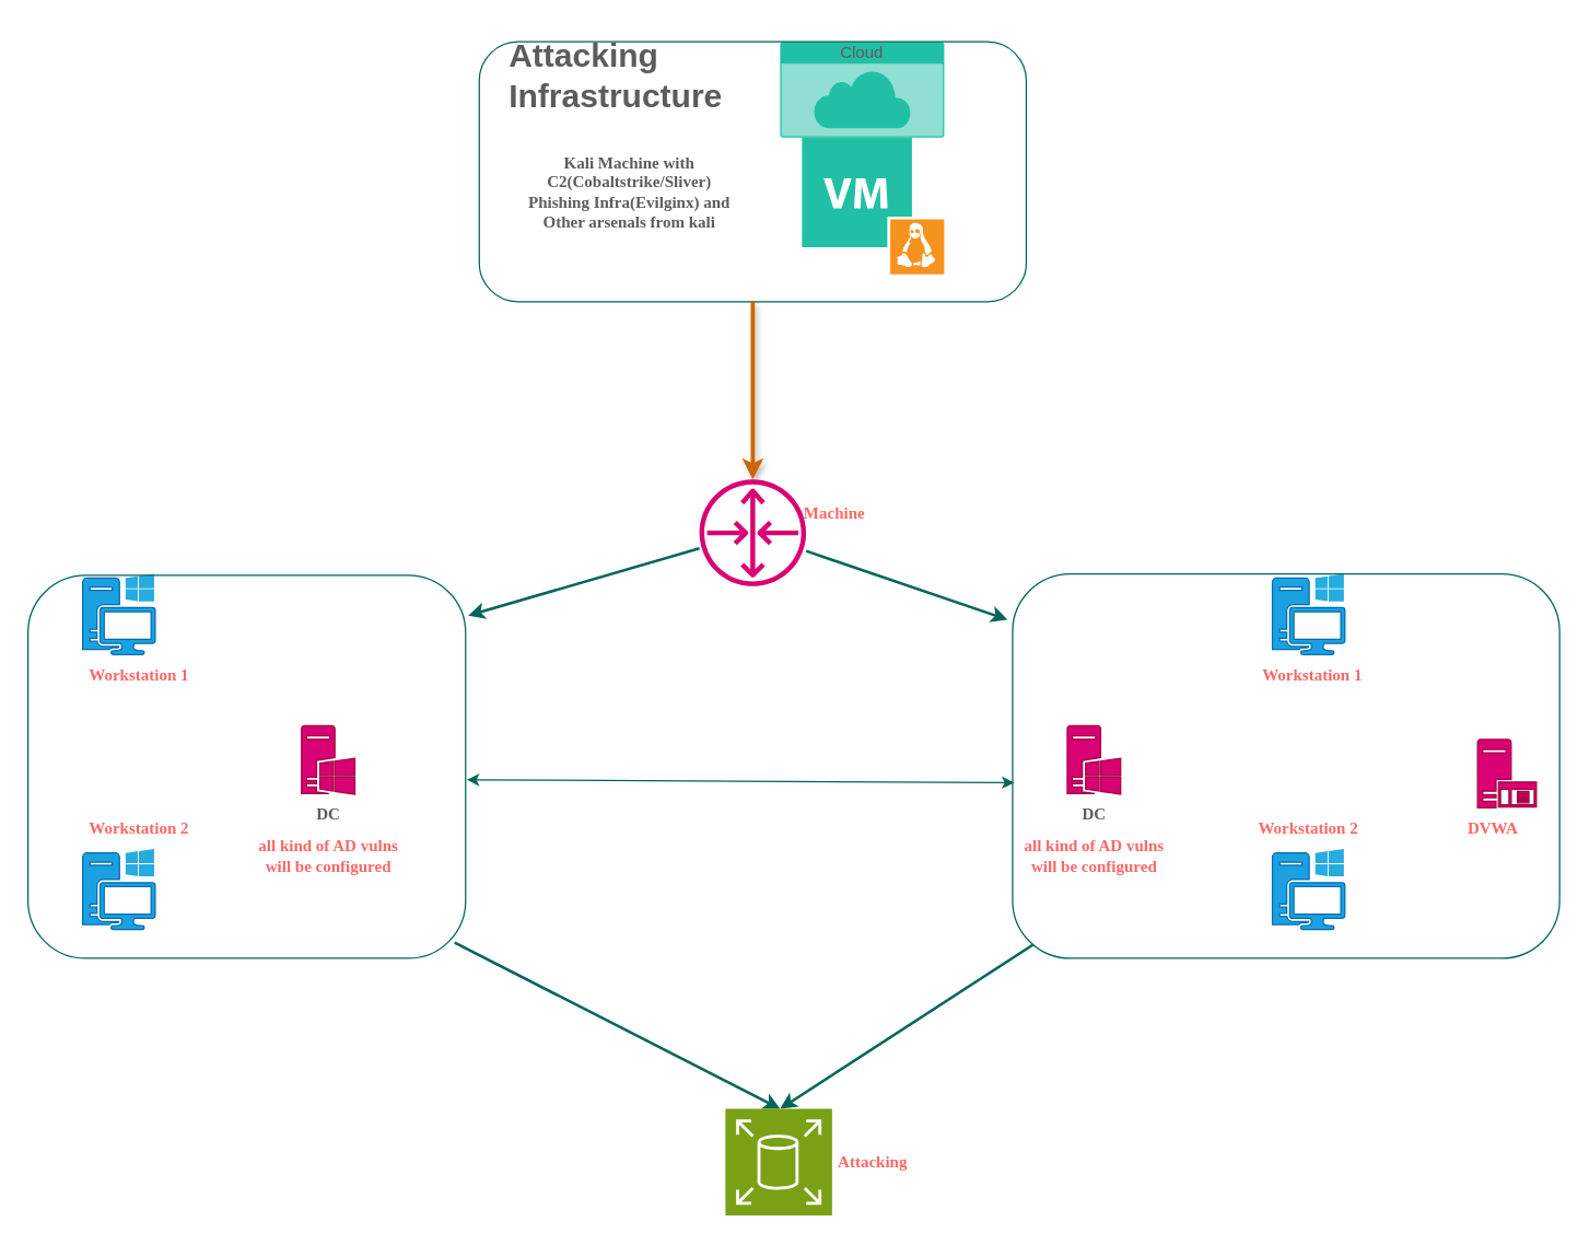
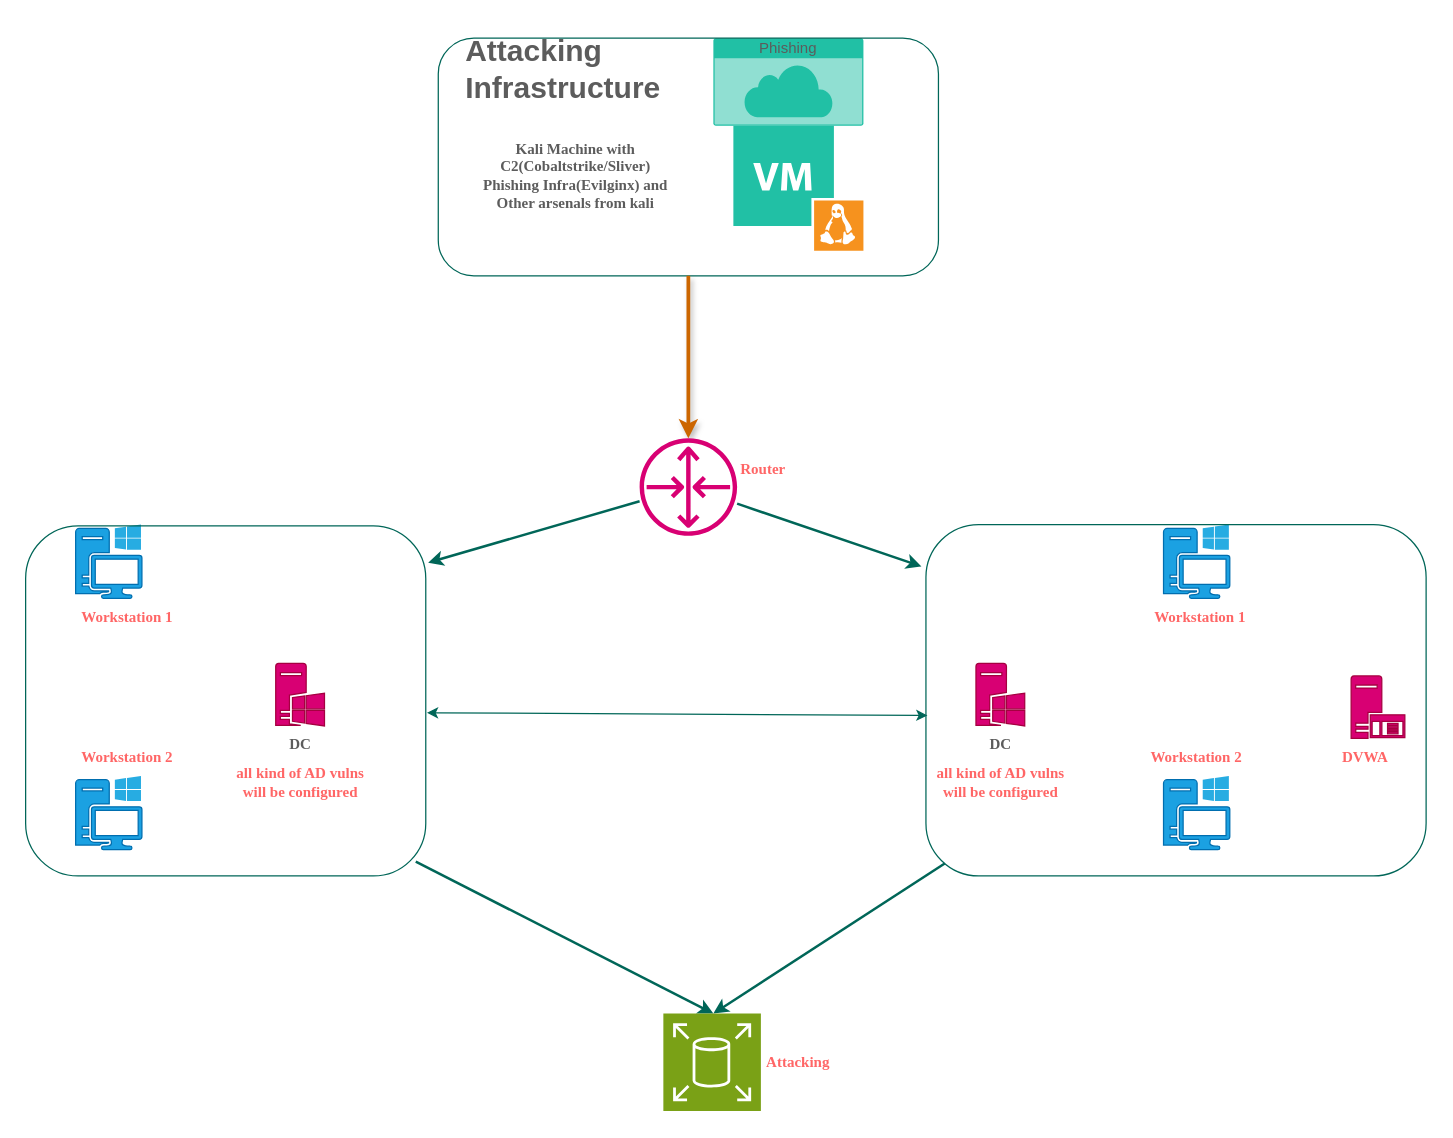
  <mxCell id="0" />
  <mxCell id="1" parent="0" />
  <mxCell id="2" value="" style="shadow=0;dashed=0;html=1;strokeColor=none;fillColor=#21C0A5;labelPosition=center;verticalLabelPosition=bottom;verticalAlign=top;align=center;outlineConnect=0;shape=mxgraph.veeam.vm_linux;labelBackgroundColor=none;fontColor=#5C5C5C;rounded=1;" parent="1" vertex="1"><mxGeometry x="586" y="100" width="104" height="100" as="geometry" /></mxCell>
- <mxCell id="3" value="Cloud" style="html=1;whiteSpace=wrap;strokeColor=none;fillColor=#21C0A5;labelPosition=center;verticalLabelPosition=middle;verticalAlign=top;align=center;fontSize=12;outlineConnect=0;spacingTop=-6;fontColor=#5C5C5C;sketch=0;shape=mxgraph.sitemap.cloud;labelBackgroundColor=none;rounded=1;" parent="1" vertex="1"><mxGeometry x="570" y="30" width="120" height="70" as="geometry" /></mxCell>
+ <mxCell id="3" value="Phishing" style="html=1;whiteSpace=wrap;strokeColor=none;fillColor=#21C0A5;labelPosition=center;verticalLabelPosition=middle;verticalAlign=top;align=center;fontSize=12;outlineConnect=0;spacingTop=-6;fontColor=#5C5C5C;sketch=0;shape=mxgraph.sitemap.cloud;labelBackgroundColor=none;rounded=1;" parent="1" vertex="1"><mxGeometry x="570" y="30" width="120" height="70" as="geometry" /></mxCell>
  <mxCell id="4" value="" style="rounded=1;whiteSpace=wrap;html=1;fillColor=none;strokeColor=#006658;labelBackgroundColor=none;fontColor=#5C5C5C;" parent="1" vertex="1"><mxGeometry x="350" y="30" width="400" height="190" as="geometry" /></mxCell>
  <mxCell id="5" value="&lt;h1 style=&quot;margin-top: 0px;&quot;&gt;Attacking&lt;br&gt;Infrastructure&lt;/h1&gt;" style="text;html=1;whiteSpace=wrap;overflow=hidden;rounded=1;fontColor=#5C5C5C;labelBackgroundColor=none;" parent="1" vertex="1"><mxGeometry x="370" width="180" height="120" as="geometry" y="20" /></mxCell>
  <mxCell id="6" value="&lt;font face=&quot;Verdana&quot;&gt;&lt;b&gt;Kali Machine with&lt;br&gt;C2(Cobaltstrike/Sliver)&lt;br&gt;Phishing Infra(Evilginx) and&lt;br&gt;Other arsenals from kali&lt;/b&gt;&lt;/font&gt;" style="text;html=1;align=center;verticalAlign=middle;whiteSpace=wrap;rounded=1;labelBackgroundColor=none;fontColor=#5C5C5C;" parent="1" vertex="1"><mxGeometry x="380" y="100" width="160" height="80" as="geometry" /></mxCell>
  <mxCell id="7" value="" style="endArrow=classic;html=1;rounded=1;strokeColor=#CC6600;fontColor=#5C5C5C;fillColor=#21C0A5;exitX=0.5;exitY=1;exitDx=0;exitDy=0;curved=0;strokeWidth=3;shadow=1;" parent="1" source="4" edge="1"><mxGeometry width="50" height="50" relative="1" as="geometry"><mxPoint x="540" y="470" as="sourcePoint" /><mxPoint x="550" y="350" as="targetPoint" /></mxGeometry></mxCell>
  <mxCell id="8" value="" style="sketch=0;outlineConnect=0;fontColor=#ffffff;fillColor=#d80073;strokeColor=#A50040;dashed=0;verticalLabelPosition=bottom;verticalAlign=top;align=center;html=1;fontSize=12;fontStyle=0;aspect=fixed;pointerEvents=1;shape=mxgraph.aws4.router;rounded=1;" parent="1" vertex="1"><mxGeometry x="511" y="350" width="78" height="78" as="geometry" /></mxCell>
  <mxCell id="9" value="" style="sketch=0;aspect=fixed;pointerEvents=1;shadow=0;dashed=0;html=1;strokeColor=#A50040;labelPosition=center;verticalLabelPosition=bottom;verticalAlign=top;align=center;fillColor=#d80073;shape=mxgraph.mscae.enterprise.windows_server;rounded=1;fontColor=#ffffff;" parent="1" vertex="1"><mxGeometry x="220" y="530" width="39" height="50" as="geometry" /></mxCell>
  <mxCell id="10" value="" style="sketch=0;aspect=fixed;pointerEvents=1;shadow=0;dashed=0;html=1;strokeColor=#A50040;labelPosition=center;verticalLabelPosition=bottom;verticalAlign=top;align=center;fillColor=#d80073;shape=mxgraph.mscae.enterprise.windows_server;rounded=1;fontColor=#ffffff;" parent="1" vertex="1"><mxGeometry x="780" y="530" width="39" height="50" as="geometry" /></mxCell>
  <mxCell id="11" value="" style="sketch=0;pointerEvents=1;shadow=0;dashed=0;html=1;strokeColor=#006EAF;fillColor=#1ba1e2;labelPosition=center;verticalLabelPosition=bottom;verticalAlign=top;outlineConnect=0;align=center;shape=mxgraph.office.devices.workstation_pc;rounded=1;fontColor=#ffffff;" parent="1" vertex="1"><mxGeometry x="60" y="620" width="53" height="59" as="geometry" /></mxCell>
  <mxCell id="12" value="" style="sketch=0;pointerEvents=1;shadow=0;dashed=0;html=1;strokeColor=#006EAF;fillColor=#1ba1e2;labelPosition=center;verticalLabelPosition=bottom;verticalAlign=top;outlineConnect=0;align=center;shape=mxgraph.office.devices.workstation_pc;rounded=1;fontColor=#ffffff;" parent="1" vertex="1"><mxGeometry x="60" y="419" width="53" height="59" as="geometry" /></mxCell>
  <mxCell id="13" value="" style="sketch=0;pointerEvents=1;shadow=0;dashed=0;html=1;strokeColor=#006EAF;fillColor=#1ba1e2;labelPosition=center;verticalLabelPosition=bottom;verticalAlign=top;outlineConnect=0;align=center;shape=mxgraph.office.devices.workstation_pc;rounded=1;fontColor=#ffffff;" parent="1" vertex="1"><mxGeometry x="930" y="419" width="53" height="59" as="geometry" /></mxCell>
  <mxCell id="14" value="" style="sketch=0;pointerEvents=1;shadow=0;dashed=0;html=1;strokeColor=#006EAF;fillColor=#1ba1e2;labelPosition=center;verticalLabelPosition=bottom;verticalAlign=top;outlineConnect=0;align=center;shape=mxgraph.office.devices.workstation_pc;rounded=1;fontColor=#ffffff;" parent="1" vertex="1"><mxGeometry x="930" y="620" width="53" height="59" as="geometry" /></mxCell>
  <mxCell id="15" value="" style="rounded=1;whiteSpace=wrap;html=1;strokeColor=#006658;fontColor=#5C5C5C;fillColor=none;" parent="1" vertex="1"><mxGeometry x="20" y="420" width="320" height="280" as="geometry" /></mxCell>
  <mxCell id="16" value="" style="rounded=1;whiteSpace=wrap;html=1;strokeColor=#006658;fontColor=#5C5C5C;fillColor=none;" parent="1" vertex="1"><mxGeometry x="740" y="419" width="400" height="281" as="geometry" /></mxCell>
  <mxCell id="17" value="&lt;font face=&quot;Verdana&quot;&gt;DC&lt;/font&gt;" style="text;html=1;align=center;verticalAlign=middle;whiteSpace=wrap;rounded=0;fontColor=#5C5C5C;fontStyle=1" parent="1" vertex="1"><mxGeometry x="209.5" y="580" width="60" height="30" as="geometry" /></mxCell>
  <mxCell id="18" value="&lt;font face=&quot;Verdana&quot;&gt;DC&lt;/font&gt;" style="text;html=1;align=center;verticalAlign=middle;whiteSpace=wrap;rounded=0;fontColor=#5C5C5C;fontStyle=1" parent="1" vertex="1"><mxGeometry x="769.5" y="580" width="60" height="30" as="geometry" /></mxCell>
  <mxCell id="19" value="" style="endArrow=classic;startArrow=classic;html=1;rounded=1;strokeColor=#006658;fontColor=#5C5C5C;fillColor=#21C0A5;exitX=1.003;exitY=0.534;exitDx=0;exitDy=0;exitPerimeter=0;entryX=0.003;entryY=0.543;entryDx=0;entryDy=0;entryPerimeter=0;" parent="1" source="15" target="16" edge="1"><mxGeometry width="50" height="50" relative="1" as="geometry"><mxPoint x="510" y="620" as="sourcePoint" /><mxPoint x="560" y="570" as="targetPoint" /></mxGeometry></mxCell>
  <mxCell id="20" value="" style="endArrow=classic;html=1;rounded=0;strokeColor=#006658;fontColor=#5C5C5C;fillColor=#21C0A5;entryX=-0.009;entryY=0.119;entryDx=0;entryDy=0;entryPerimeter=0;curved=1;strokeWidth=2;" parent="1" source="8" target="16" edge="1"><mxGeometry width="50" height="50" relative="1" as="geometry"><mxPoint x="510" y="540" as="sourcePoint" /><mxPoint x="560" y="490" as="targetPoint" /></mxGeometry></mxCell>
  <mxCell id="21" value="" style="endArrow=classic;html=1;rounded=0;strokeColor=#006658;fontColor=#5C5C5C;fillColor=#21C0A5;entryX=1.006;entryY=0.105;entryDx=0;entryDy=0;entryPerimeter=0;curved=1;strokeWidth=2;" parent="1" source="8" target="15" edge="1"><mxGeometry width="50" height="50" relative="1" as="geometry"><mxPoint x="509" y="410" as="sourcePoint" /><mxPoint x="624" y="460" as="targetPoint" /></mxGeometry></mxCell>
- <mxCell id="22" value="&lt;font style=&quot;color: rgb(255, 102, 102);&quot; face=&quot;Verdana&quot;&gt;&lt;b&gt;Machine&lt;/b&gt;&lt;/font&gt;" style="text;html=1;align=center;verticalAlign=middle;whiteSpace=wrap;rounded=0;fontColor=#5C5C5C;" parent="1" vertex="1"><mxGeometry x="550" y="360" width="120" height="30" as="geometry" /></mxCell>
+ <mxCell id="22" value="&lt;font style=&quot;color: rgb(255, 102, 102);&quot; face=&quot;Verdana&quot;&gt;&lt;b&gt;Router&lt;/b&gt;&lt;/font&gt;" style="text;html=1;align=center;verticalAlign=middle;whiteSpace=wrap;rounded=0;fontColor=#5C5C5C;" parent="1" vertex="1"><mxGeometry x="550" y="360" width="120" height="30" as="geometry" /></mxCell>
  <mxCell id="23" value="&lt;font face=&quot;Verdana&quot; color=&quot;#ff6666&quot;&gt;&lt;b&gt;all kind of AD vulns will be configured&lt;/b&gt;&lt;/font&gt;" style="text;html=1;align=center;verticalAlign=middle;whiteSpace=wrap;rounded=0;fontColor=#5C5C5C;" parent="1" vertex="1"><mxGeometry x="179.5" y="610" width="120" height="30" as="geometry" /></mxCell>
  <mxCell id="24" value="&lt;font face=&quot;Verdana&quot; color=&quot;#ff6666&quot;&gt;&lt;b&gt;all kind of AD vulns will be configured&lt;/b&gt;&lt;/font&gt;" style="text;html=1;align=center;verticalAlign=middle;whiteSpace=wrap;rounded=0;fontColor=#5C5C5C;" parent="1" vertex="1"><mxGeometry x="740" y="610" width="120" height="30" as="geometry" /></mxCell>
  <mxCell id="25" value="&lt;font&gt;Workstation 1&lt;/font&gt;" style="text;html=1;align=center;verticalAlign=middle;whiteSpace=wrap;rounded=0;fontColor=#FF6666;fontStyle=1;fontFamily=Verdana;" parent="1" vertex="1"><mxGeometry x="51.5" y="478" width="98.5" height="30" as="geometry" /></mxCell>
  <mxCell id="26" value="&lt;font&gt;Workstation 2&lt;/font&gt;" style="text;html=1;align=center;verticalAlign=middle;whiteSpace=wrap;rounded=0;fontColor=#FF6666;fontStyle=1;fontFamily=Verdana;" parent="1" vertex="1"><mxGeometry x="51.5" y="590" width="98.5" height="30" as="geometry" /></mxCell>
  <mxCell id="27" value="&lt;font&gt;Workstation 1&lt;/font&gt;" style="text;html=1;align=center;verticalAlign=middle;whiteSpace=wrap;rounded=0;fontColor=#FF6666;fontStyle=1;fontFamily=Verdana;" parent="1" vertex="1"><mxGeometry x="910" y="478" width="98.5" height="30" as="geometry" /></mxCell>
  <mxCell id="28" value="&lt;font&gt;Workstation 2&lt;/font&gt;" style="text;html=1;align=center;verticalAlign=middle;whiteSpace=wrap;rounded=0;fontColor=#FF6666;fontStyle=1;fontFamily=Verdana;" parent="1" vertex="1"><mxGeometry x="907.25" y="590" width="98.5" height="30" as="geometry" /></mxCell>
  <mxCell id="29" value="" style="sketch=0;aspect=fixed;pointerEvents=1;shadow=0;dashed=0;html=1;strokeColor=#A50040;labelPosition=center;verticalLabelPosition=bottom;verticalAlign=top;align=center;fillColor=#d80073;shape=mxgraph.mscae.enterprise.application_server;rounded=1;fontColor=#ffffff;" parent="1" vertex="1"><mxGeometry x="1080" y="540" width="43" height="50" as="geometry" /></mxCell>
  <mxCell id="30" value="&lt;font&gt;DVWA&lt;/font&gt;" style="text;html=1;align=center;verticalAlign=middle;whiteSpace=wrap;rounded=0;fontColor=#FF6666;fontStyle=1;fontFamily=Verdana;" parent="1" vertex="1"><mxGeometry x="1041.5" y="590" width="98.5" height="30" as="geometry" /></mxCell>
  <mxCell id="31" value="" style="endArrow=classic;html=1;rounded=0;strokeColor=#006658;fontColor=#5C5C5C;fillColor=#21C0A5;curved=1;strokeWidth=2;" parent="1" edge="1"><mxGeometry width="50" height="50" relative="1" as="geometry"><mxPoint x="755" y="690" as="sourcePoint" /><mxPoint x="570" y="810" as="targetPoint" /></mxGeometry></mxCell>
  <mxCell id="32" value="" style="endArrow=classic;html=1;rounded=0;strokeColor=#006658;fontColor=#5C5C5C;fillColor=#21C0A5;curved=1;strokeWidth=2;exitX=0.975;exitY=0.959;exitDx=0;exitDy=0;exitPerimeter=0;" parent="1" source="15" edge="1"><mxGeometry width="50" height="50" relative="1" as="geometry"><mxPoint x="765" y="700" as="sourcePoint" /><mxPoint x="570" y="810" as="targetPoint" /></mxGeometry></mxCell>
  <mxCell id="33" value="" style="sketch=0;points=[[0,0,0],[0.25,0,0],[0.5,0,0],[0.75,0,0],[1,0,0],[0,1,0],[0.25,1,0],[0.5,1,0],[0.75,1,0],[1,1,0],[0,0.25,0],[0,0.5,0],[0,0.75,0],[1,0.25,0],[1,0.5,0],[1,0.75,0]];outlineConnect=0;fontColor=#232F3E;fillColor=#7AA116;strokeColor=#ffffff;dashed=0;verticalLabelPosition=bottom;verticalAlign=top;align=center;html=1;fontSize=12;fontStyle=0;aspect=fixed;shape=mxgraph.aws4.resourceIcon;resIcon=mxgraph.aws4.elastic_block_store;rounded=1;" parent="1" vertex="1"><mxGeometry x="530" y="810" width="78" height="78" as="geometry" /></mxCell>
  <mxCell id="34" value="&lt;font style=&quot;color: rgb(255, 102, 102);&quot; face=&quot;Verdana&quot;&gt;&lt;b&gt;Attacking&lt;/b&gt;&lt;/font&gt;" style="text;html=1;align=center;verticalAlign=middle;whiteSpace=wrap;rounded=0;fontColor=#5C5C5C;" vertex="1" parent="1"><mxGeometry x="578" y="834" width="120" height="30" as="geometry" /></mxCell>
